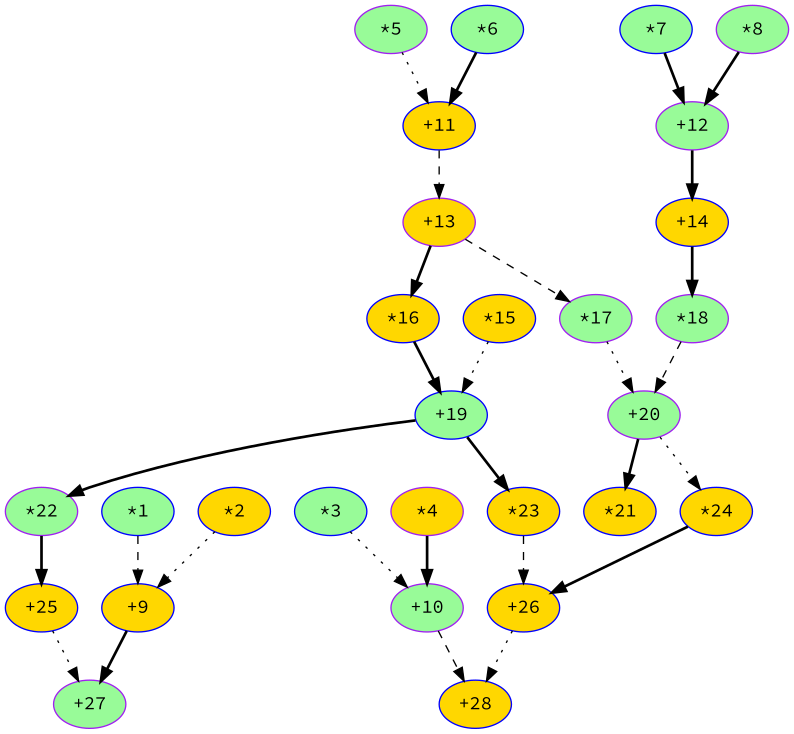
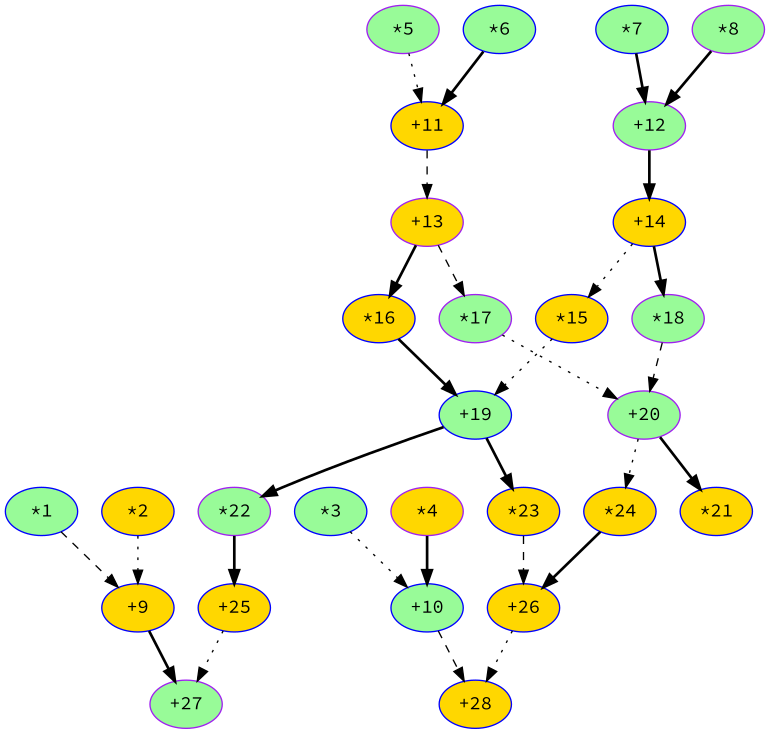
  digraph {
    fontname="Source Code Pro"
    node [color=blue fillcolor=palegreen fontname="Source Code Pro" style=filled]
    edge [fontname="Source Code Pro" style=bold]
    "+27" [color=purple]
    "+9" [fillcolor=gold]
-   "+10" [color=purple]
+   "+10"
    "+28" [fillcolor=gold]
    "+13" [color=purple fillcolor=gold]
    "+11" [fillcolor=gold]
    "*16" [fillcolor=gold]
    "*17" [color=purple]
    "+19"
    "+20" [color=purple]
    "+12" [color=purple]
    "+14" [fillcolor=gold]
    "*15" [fillcolor=gold]
    "*18" [color=purple]
    "*22" [color=purple]
    "*23" [fillcolor=gold]
    "*21" [fillcolor=gold]
    "*24" [fillcolor=gold]
    "+25" [fillcolor=gold]
    "+26" [fillcolor=gold]
    "*1"
    "*2" [fillcolor=gold]
    "*3"
    "*4" [color=purple fillcolor=gold]
    "*5" [color=purple]
    "*6"
    "*7"
    "*8" [color=purple]
    "+9" -> "+27"
    "+10" -> "+28" [style=dashed]
    "+13" -> "*16"
    "+13" -> "*17" [style=dashed]
    "+11" -> "+13" [style=dashed]
    "*16" -> "+19"
    "*17" -> "+20" [style=dotted]
    "+19" -> "*22"
    "+19" -> "*23"
    "+20" -> "*21"
    "+20" -> "*24" [style=dotted]
    "+12" -> "+14"
+   "+14" -> "*15" [style=dotted]
    "+14" -> "*18"
    "*15" -> "+19" [style=dotted]
    "*18" -> "+20" [style=dashed]
    "*22" -> "+25"
    "*23" -> "+26" [style=dashed]
    "*24" -> "+26"
    "+25" -> "+27" [style=dotted]
    "+26" -> "+28" [style=dotted]
    "*1" -> "+9" [style=dashed]
    "*2" -> "+9" [style=dotted]
    "*3" -> "+10" [style=dotted]
    "*4" -> "+10"
    "*5" -> "+11" [style=dotted]
    "*6" -> "+11"
    "*7" -> "+12"
    "*8" -> "+12"
  }
